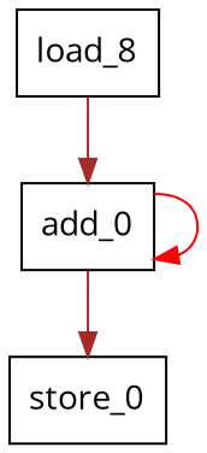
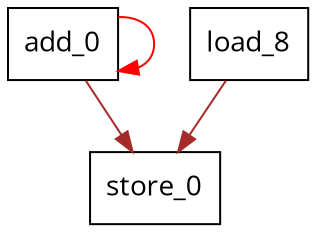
  digraph {
    fontname="Open Sans"
    node [fontname="Open Sans" shape=rectangle]
    edge [color=brown fontname="Open Sans"]
    n1 [label=add_0]
    n2 [label=store_0]
    n3 [label=load_8]
    n1 -> n1 [color=red]
    n1 -> n2
-   n3 -> n1
+   n3 -> n2
  }
